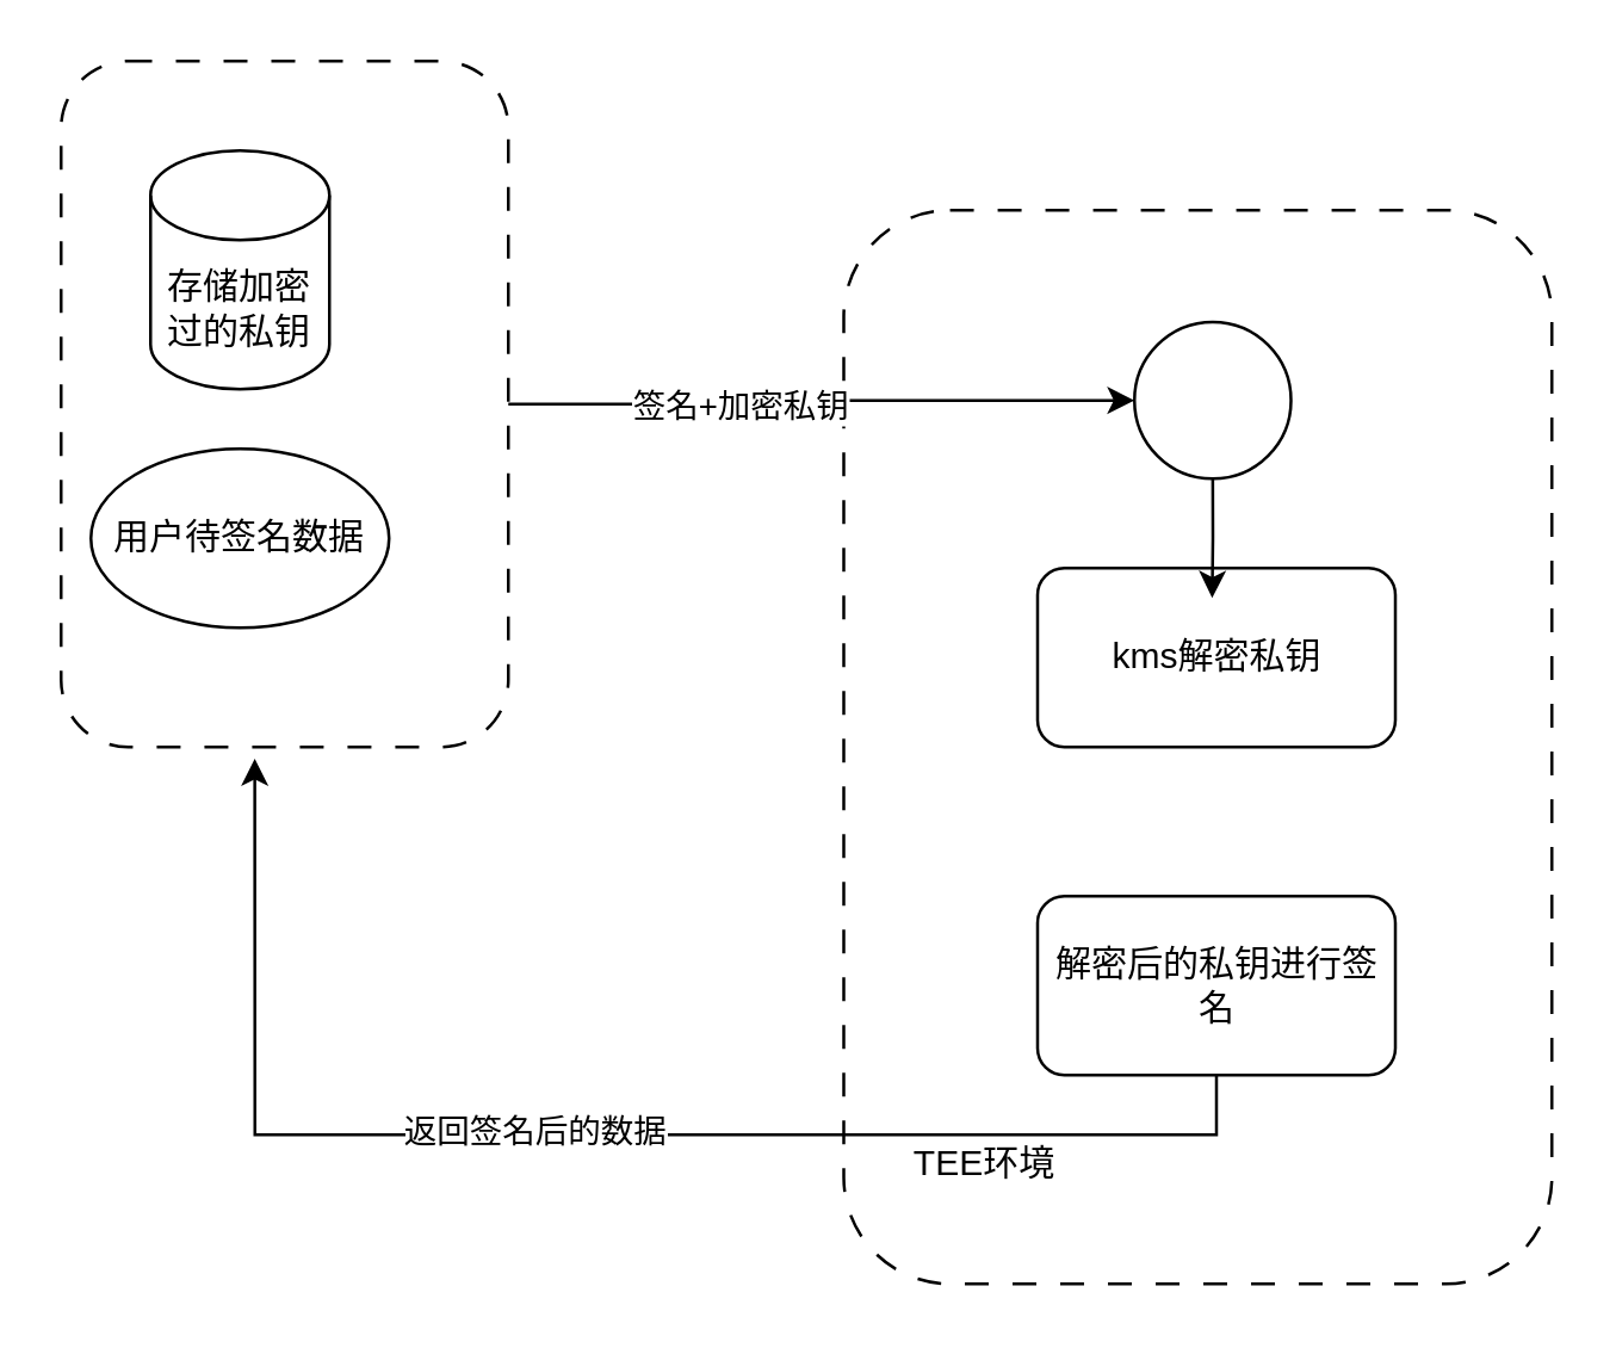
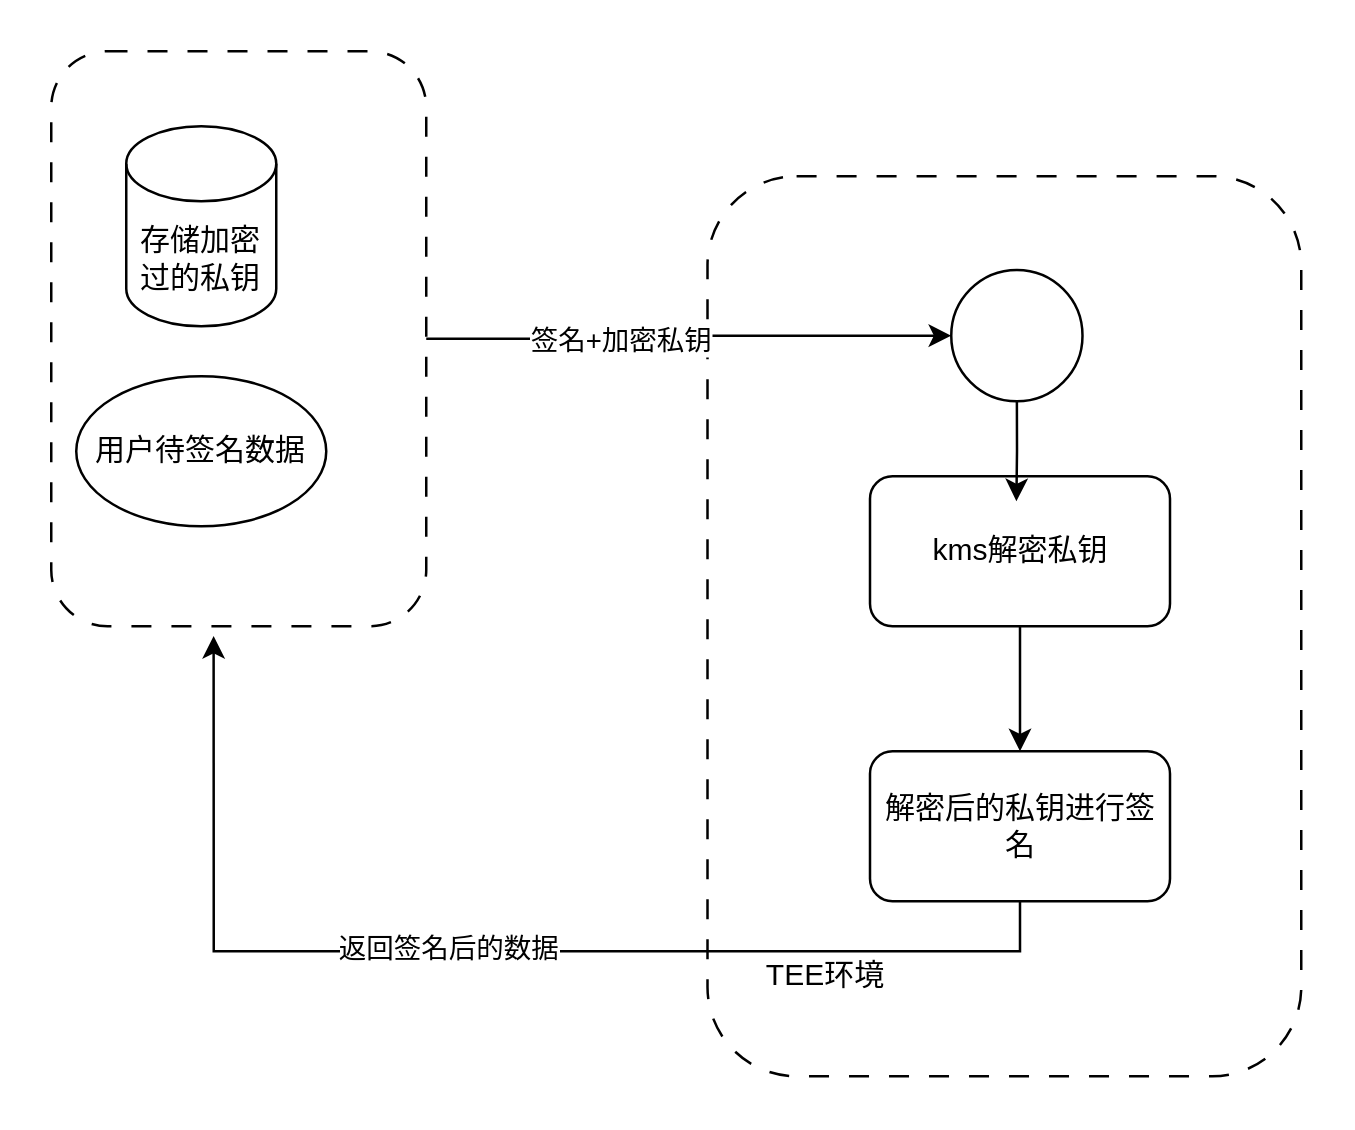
  <mxCell id="0" />
  <mxCell id="1" parent="0" />
  <mxCell id="2" value="" style="rounded=1;whiteSpace=wrap;html=1;dashed=1;dashPattern=8 8;" vertex="1" parent="1"><mxGeometry x="282.5" y="70" width="237.5" height="360" as="geometry" /></mxCell>
+ <mxCell id="3" style="edgeStyle=orthogonalEdgeStyle;rounded=0;orthogonalLoop=1;jettySize=auto;html=1;exitX=0.5;exitY=1;exitDx=0;exitDy=0;entryX=0.5;entryY=0;entryDx=0;entryDy=0;" edge="1" parent="1" source="4" target="8"><mxGeometry relative="1" as="geometry" /></mxCell>
  <mxCell id="4" value="kms解密私钥" style="rounded=1;whiteSpace=wrap;html=1;" vertex="1" parent="1"><mxGeometry x="347.5" y="190" width="120" height="60" as="geometry" /></mxCell>
  <mxCell id="5" value="存储加密过的私钥" style="shape=cylinder3;whiteSpace=wrap;html=1;boundedLbl=1;backgroundOutline=1;size=15;" vertex="1" parent="1"><mxGeometry x="50" y="50" width="60" height="80" as="geometry" /></mxCell>
  <mxCell id="6" value="用户待签名数据" style="ellipse;whiteSpace=wrap;html=1;" vertex="1" parent="1"><mxGeometry x="30" y="150" width="100" height="60" as="geometry" /></mxCell>
  <mxCell id="7" value="" style="ellipse;whiteSpace=wrap;html=1;aspect=fixed;" vertex="1" parent="1"><mxGeometry x="380" y="107.5" width="52.5" height="52.5" as="geometry" /></mxCell>
  <mxCell id="8" value="解密后的私钥进行签名" style="rounded=1;whiteSpace=wrap;html=1;" vertex="1" parent="1"><mxGeometry x="347.5" y="300" width="120" height="60" as="geometry" /></mxCell>
  <mxCell id="9" value="TEE环境" style="text;html=1;align=center;verticalAlign=middle;whiteSpace=wrap;rounded=0;" vertex="1" parent="1"><mxGeometry x="300" y="375" width="60" height="30" as="geometry" /></mxCell>
  <mxCell id="10" style="edgeStyle=orthogonalEdgeStyle;rounded=0;orthogonalLoop=1;jettySize=auto;html=1;exitX=1;exitY=0.5;exitDx=0;exitDy=0;entryX=0;entryY=0.5;entryDx=0;entryDy=0;" edge="1" parent="1" source="12" target="7"><mxGeometry relative="1" as="geometry" /></mxCell>
  <mxCell id="11" value="签名+加密私钥" style="edgeLabel;html=1;align=center;verticalAlign=middle;resizable=0;points=[];" vertex="1" connectable="0" parent="10"><mxGeometry x="-0.268" relative="1" as="geometry"><mxPoint as="offset" /></mxGeometry></mxCell>
  <mxCell id="12" value="" style="rounded=1;whiteSpace=wrap;html=1;fillColor=none;dashed=1;dashPattern=8 8;" vertex="1" parent="1"><mxGeometry x="20" y="20" width="150" height="230" as="geometry" /></mxCell>
  <mxCell id="13" style="edgeStyle=orthogonalEdgeStyle;rounded=0;orthogonalLoop=1;jettySize=auto;html=1;exitX=0.5;exitY=1;exitDx=0;exitDy=0;" edge="1" parent="1" source="12" target="12"><mxGeometry relative="1" as="geometry" /></mxCell>
  <mxCell id="14" style="edgeStyle=orthogonalEdgeStyle;rounded=0;orthogonalLoop=1;jettySize=auto;html=1;exitX=0.5;exitY=1;exitDx=0;exitDy=0;" edge="1" parent="1" source="12" target="12"><mxGeometry relative="1" as="geometry" /></mxCell>
  <mxCell id="15" style="edgeStyle=orthogonalEdgeStyle;rounded=0;orthogonalLoop=1;jettySize=auto;html=1;exitX=0.5;exitY=1;exitDx=0;exitDy=0;entryX=0.488;entryY=0.167;entryDx=0;entryDy=0;entryPerimeter=0;" edge="1" parent="1" source="7" target="4"><mxGeometry relative="1" as="geometry" /></mxCell>
  <mxCell id="16" style="edgeStyle=orthogonalEdgeStyle;rounded=0;orthogonalLoop=1;jettySize=auto;html=1;exitX=0.5;exitY=1;exitDx=0;exitDy=0;entryX=0.433;entryY=1.017;entryDx=0;entryDy=0;entryPerimeter=0;" edge="1" parent="1" source="8" target="12"><mxGeometry relative="1" as="geometry" /></mxCell>
  <mxCell id="17" value="返回签名后的数据" style="edgeLabel;html=1;align=center;verticalAlign=middle;resizable=0;points=[];" vertex="1" connectable="0" parent="16"><mxGeometry x="0.069" y="-2" relative="1" as="geometry"><mxPoint x="1" as="offset" /></mxGeometry></mxCell>
